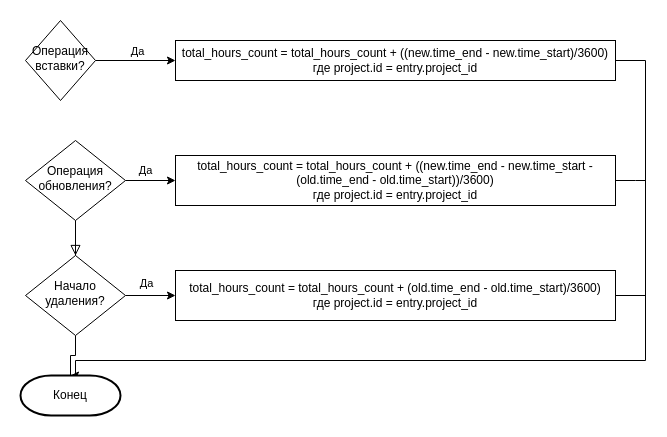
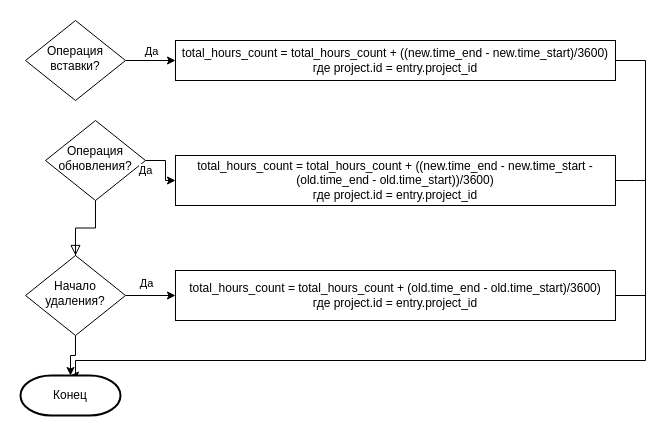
  <mxCell id="0" />
  <mxCell id="1" parent="0" />
  <mxCell id="2" style="edgeStyle=orthogonalEdgeStyle;rounded=0;orthogonalLoop=1;jettySize=auto;html=1;entryX=0;entryY=0.5;entryDx=0;entryDy=0;" edge="1" parent="1" source="4" target="11"><mxGeometry relative="1" as="geometry" /></mxCell>
  <mxCell id="3" value="Да&lt;br&gt;" style="edgeLabel;html=1;align=center;verticalAlign=middle;resizable=0;points=[];" vertex="1" connectable="0" parent="2"><mxGeometry x="0.04" y="-1" relative="1" as="geometry"><mxPoint y="-11" as="offset" /></mxGeometry></mxCell>
- <mxCell id="4" value="Операция вставки?" style="rhombus;whiteSpace=wrap;html=1;shadow=0;fontFamily=Helvetica;fontSize=12;align=center;strokeWidth=1;spacing=6;spacingTop=-4;" parent="1" vertex="1"><mxGeometry x="25" y="20" width="70" height="80" as="geometry" /></mxCell>
+ <mxCell id="4" value="Операция вставки?" style="rhombus;whiteSpace=wrap;html=1;shadow=0;fontFamily=Helvetica;fontSize=12;align=center;strokeWidth=1;spacing=6;spacingTop=-4;" parent="1" vertex="1"><mxGeometry x="25" y="20" width="100" height="80" as="geometry" /></mxCell>
  <mxCell id="5" value="" style="rounded=0;html=1;jettySize=auto;orthogonalLoop=1;fontSize=11;endArrow=block;endFill=0;endSize=8;strokeWidth=1;shadow=0;labelBackgroundColor=none;edgeStyle=orthogonalEdgeStyle;" parent="1" source="20" edge="1"><mxGeometry x="0.322" y="20" relative="1" as="geometry"><mxPoint as="offset" /><mxPoint x="75" y="280" as="targetPoint" /></mxGeometry></mxCell>
  <mxCell id="6" style="edgeStyle=orthogonalEdgeStyle;rounded=0;orthogonalLoop=1;jettySize=auto;html=1;entryX=0;entryY=0.5;entryDx=0;entryDy=0;" edge="1" parent="1" source="7" target="13"><mxGeometry relative="1" as="geometry" /></mxCell>
- <mxCell id="7" value="Операция обновления?" style="rhombus;whiteSpace=wrap;html=1;shadow=0;fontFamily=Helvetica;fontSize=12;align=center;strokeWidth=1;spacing=6;spacingTop=-4;" parent="1" vertex="1"><mxGeometry x="25" y="140" width="100" height="80" as="geometry" /></mxCell>
+ <mxCell id="7" value="Операция обновления?" style="rhombus;whiteSpace=wrap;html=1;shadow=0;fontFamily=Helvetica;fontSize=12;align=center;strokeWidth=1;spacing=6;spacingTop=-4;" parent="1" vertex="1"><mxGeometry x="45" y="120" width="100" height="80" as="geometry" /></mxCell>
  <mxCell id="8" style="edgeStyle=orthogonalEdgeStyle;rounded=0;orthogonalLoop=1;jettySize=auto;html=1;entryX=0;entryY=0.5;entryDx=0;entryDy=0;" edge="1" parent="1" source="20" target="15"><mxGeometry relative="1" as="geometry" /></mxCell>
- <mxCell id="9" style="edgeStyle=orthogonalEdgeStyle;rounded=0;orthogonalLoop=1;jettySize=auto;html=1;entryX=0.5;entryY=0;entryDx=0;entryDy=0;entryPerimeter=0;endArrow=none;" edge="1" parent="1" source="20" target="16"><mxGeometry relative="1" as="geometry" /></mxCell>
+ <mxCell id="9" style="edgeStyle=orthogonalEdgeStyle;rounded=0;orthogonalLoop=1;jettySize=auto;html=1;entryX=0.5;entryY=0;entryDx=0;entryDy=0;entryPerimeter=0;" edge="1" parent="1" source="20" target="16"><mxGeometry relative="1" as="geometry" /></mxCell>
  <mxCell id="10" style="edgeStyle=orthogonalEdgeStyle;rounded=0;orthogonalLoop=1;jettySize=auto;html=1;entryX=0.5;entryY=0;entryDx=0;entryDy=0;entryPerimeter=0;" edge="1" parent="1" source="11" target="16"><mxGeometry relative="1" as="geometry"><Array as="points"><mxPoint x="645" y="60" /><mxPoint x="645" y="360" /><mxPoint x="75" y="360" /></Array></mxGeometry></mxCell>
  <mxCell id="11" value="total_hours_count = total_hours_count + ((new.time_end - new.time_start)/3600)&lt;br&gt;где project.id = entry.project_id" style="rounded=0;whiteSpace=wrap;html=1;fontSize=12;glass=0;strokeWidth=1;shadow=0;" vertex="1" parent="1"><mxGeometry x="175" y="40" width="440" height="40" as="geometry" /></mxCell>
  <mxCell id="12" style="edgeStyle=orthogonalEdgeStyle;rounded=0;orthogonalLoop=1;jettySize=auto;html=1;endArrow=none;endFill=0;" edge="1" parent="1" source="13"><mxGeometry relative="1" as="geometry"><mxPoint x="645" y="180" as="targetPoint" /></mxGeometry></mxCell>
  <mxCell id="13" value="total_hours_count = total_hours_count + ((new.time_end - new.time_start -(old.time_end - old.time_start))/3600)&lt;br&gt;где project.id = entry.project_id" style="rounded=0;whiteSpace=wrap;html=1;fontSize=12;glass=0;strokeWidth=1;shadow=0;" vertex="1" parent="1"><mxGeometry x="175" y="155" width="440" height="50" as="geometry" /></mxCell>
  <mxCell id="14" style="edgeStyle=orthogonalEdgeStyle;rounded=0;orthogonalLoop=1;jettySize=auto;html=1;endArrow=none;endFill=0;" edge="1" parent="1" source="15"><mxGeometry relative="1" as="geometry"><mxPoint x="645" y="330" as="targetPoint" /><Array as="points"><mxPoint x="645" y="295" /><mxPoint x="645" y="320" /></Array></mxGeometry></mxCell>
  <mxCell id="15" value="total_hours_count = total_hours_count + (old.time_end - old.time_start)/3600)&lt;br&gt;где project.id = entry.project_id" style="rounded=0;whiteSpace=wrap;html=1;fontSize=12;glass=0;strokeWidth=1;shadow=0;" vertex="1" parent="1"><mxGeometry x="175" y="270" width="440" height="50" as="geometry" /></mxCell>
  <mxCell id="16" value="Конец" style="strokeWidth=2;html=1;shape=mxgraph.flowchart.terminator;whiteSpace=wrap;" vertex="1" parent="1"><mxGeometry x="20" y="375" width="100" height="40" as="geometry" /></mxCell>
  <mxCell id="17" value="Да&lt;br&gt;" style="edgeLabel;html=1;align=center;verticalAlign=middle;resizable=0;points=[];" vertex="1" connectable="0" parent="1"><mxGeometry x="161" y="60" as="geometry"><mxPoint x="-17" y="109" as="offset" /></mxGeometry></mxCell>
  <mxCell id="18" value="Да&lt;br&gt;" style="edgeLabel;html=1;align=center;verticalAlign=middle;resizable=0;points=[];" vertex="1" connectable="0" parent="1"><mxGeometry x="171" y="40" as="geometry"><mxPoint x="-26" y="242" as="offset" /></mxGeometry></mxCell>
  <mxCell id="19" value="" style="rounded=0;html=1;jettySize=auto;orthogonalLoop=1;fontSize=11;endArrow=block;endFill=0;endSize=8;strokeWidth=1;shadow=0;labelBackgroundColor=none;edgeStyle=orthogonalEdgeStyle;" edge="1" parent="1" source="7" target="20"><mxGeometry x="0.322" y="20" relative="1" as="geometry"><mxPoint as="offset" /><mxPoint x="75" y="220" as="sourcePoint" /><mxPoint x="75" y="280" as="targetPoint" /></mxGeometry></mxCell>
  <mxCell id="20" value="Начало удаления?" style="rhombus;whiteSpace=wrap;html=1;shadow=0;fontFamily=Helvetica;fontSize=12;align=center;strokeWidth=1;spacing=6;spacingTop=-4;" vertex="1" parent="1"><mxGeometry x="25" y="255" width="100" height="80" as="geometry" /></mxCell>
